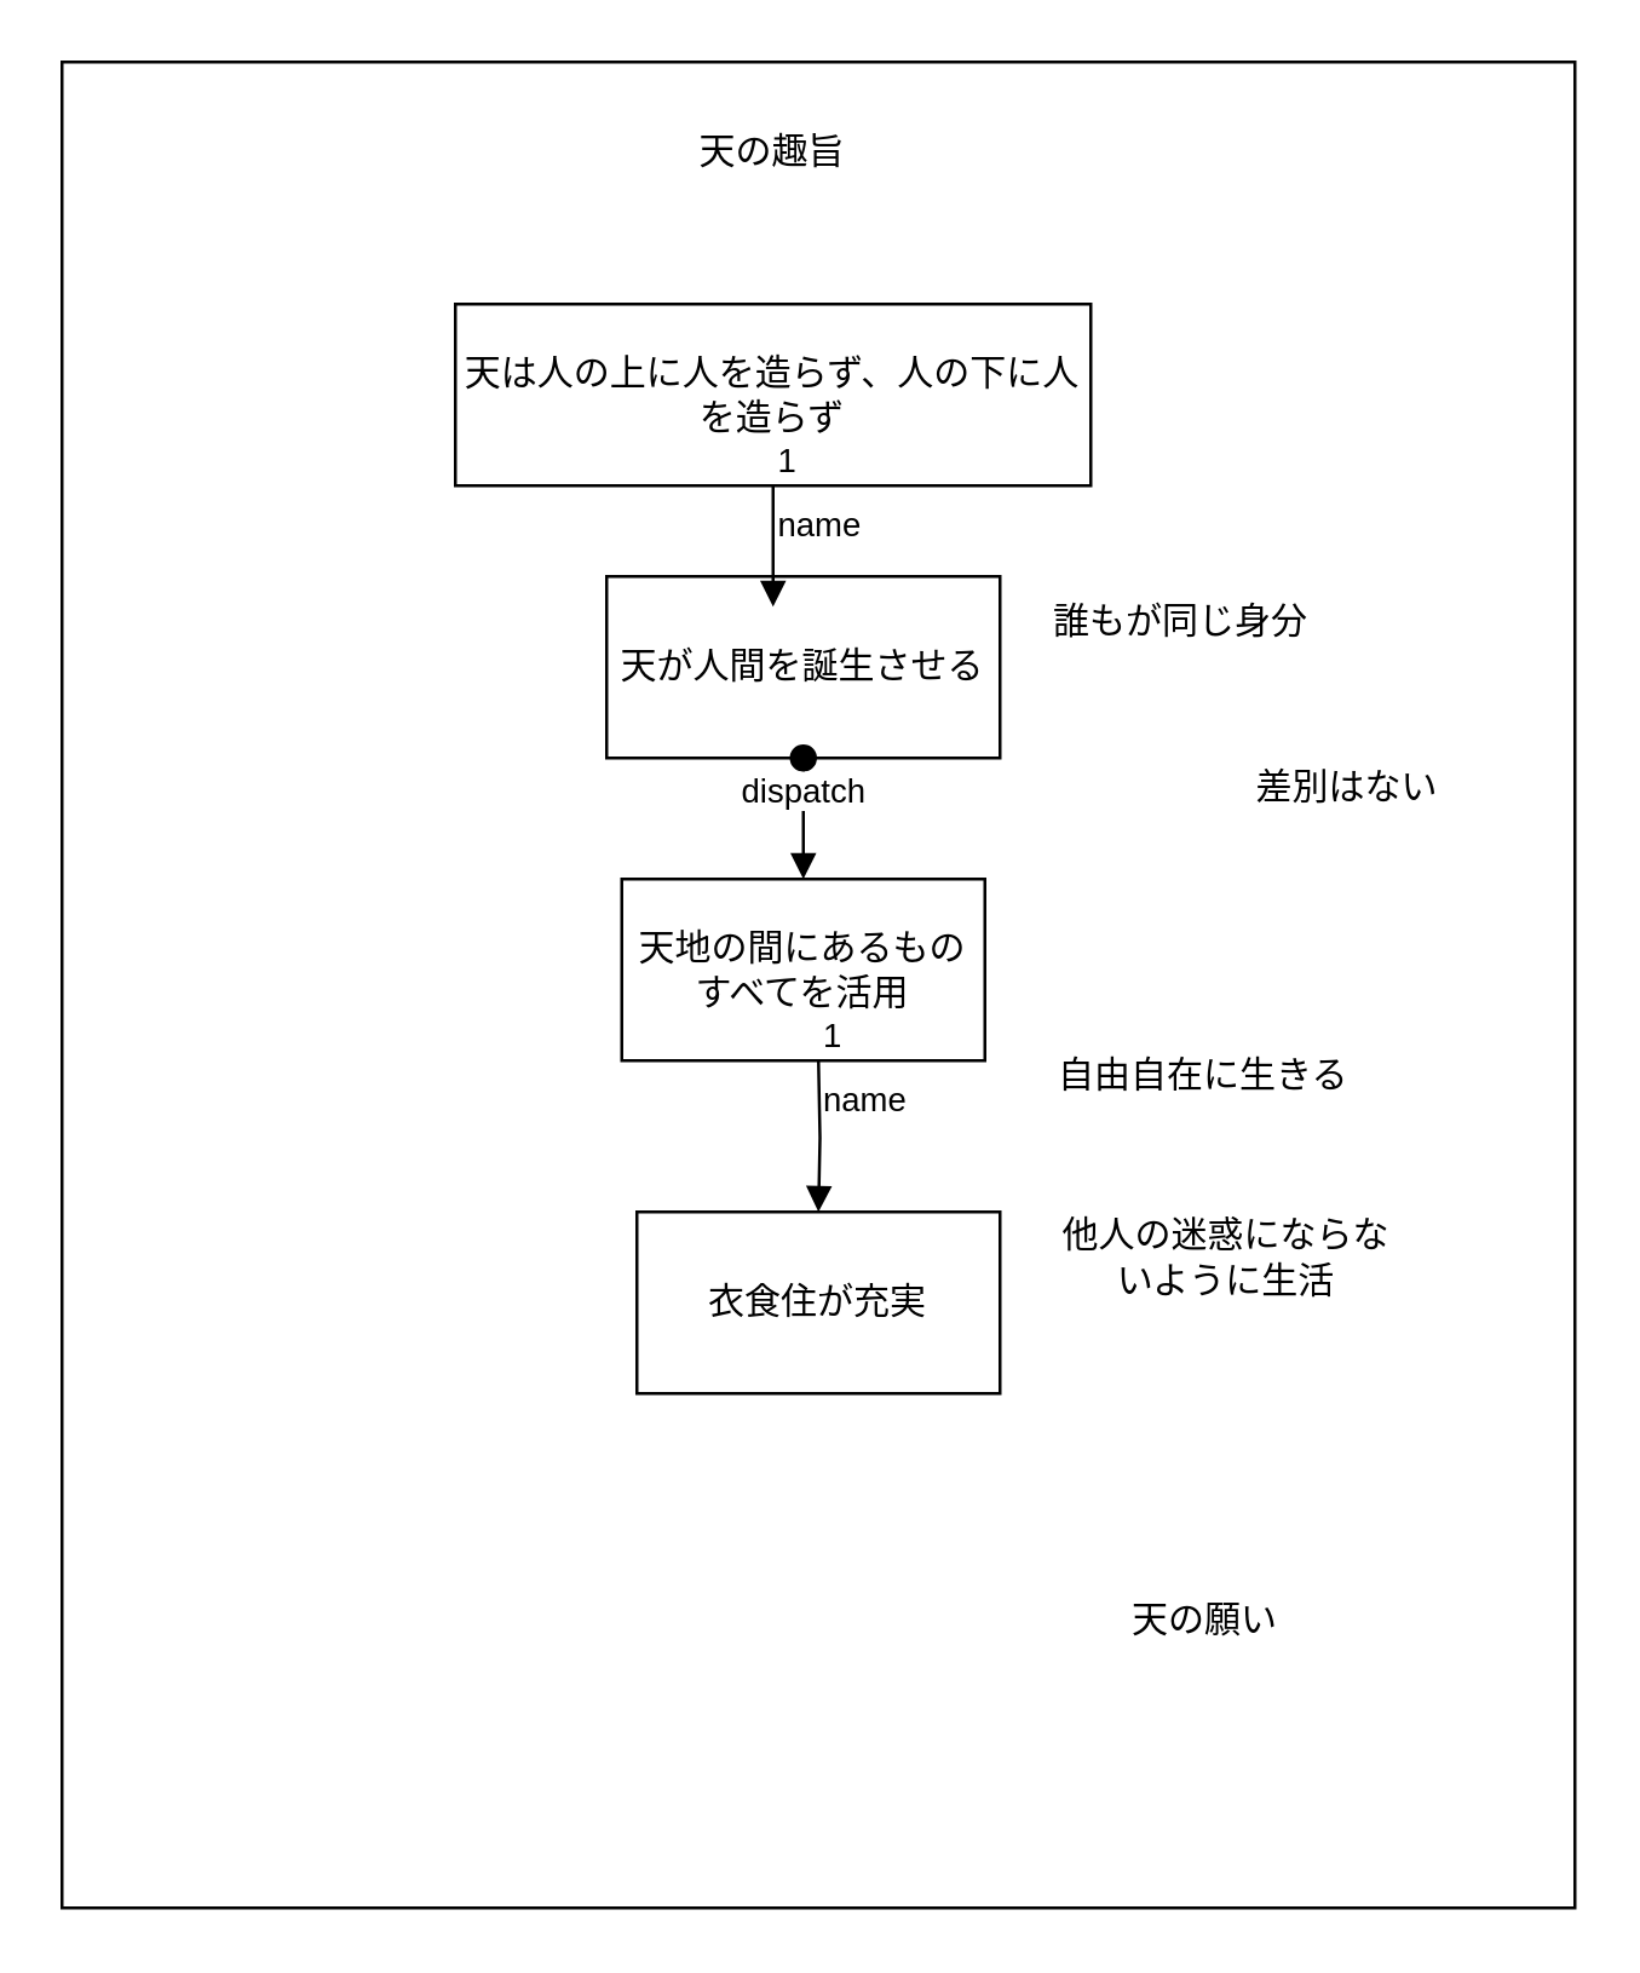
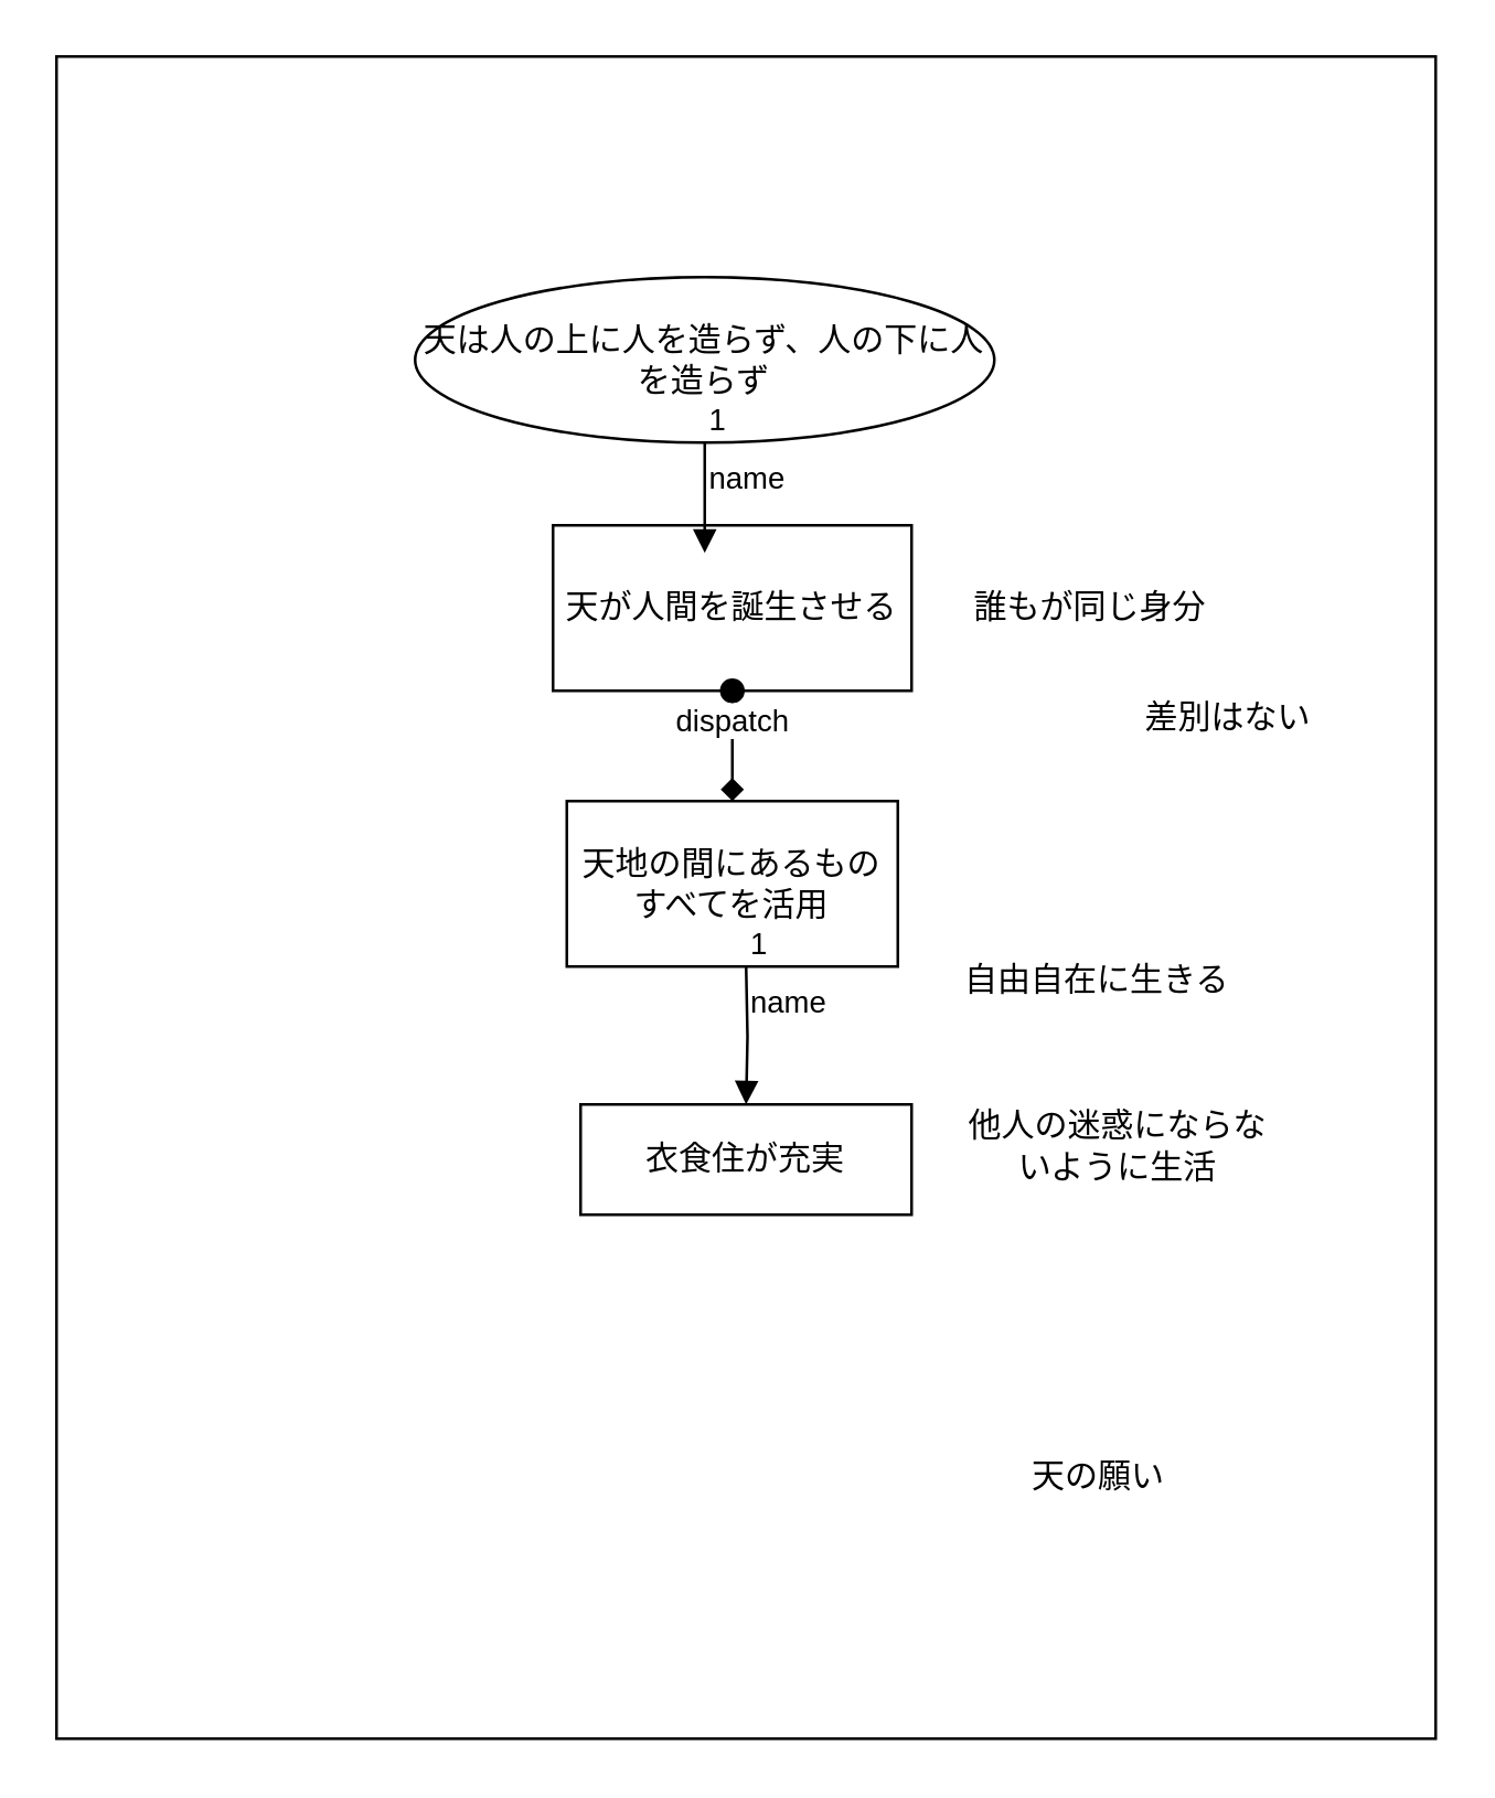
  <mxCell id="0" />
  <mxCell id="1" parent="0" />
  <mxCell id="2" value="" style="rounded=0;whiteSpace=wrap;html=1;" vertex="1" parent="1"><mxGeometry x="20" y="20" width="500" height="610" as="geometry" /></mxCell>
- <mxCell id="3" value="天は人の上に人を造らず、人の下に人を造らず" style="rounded=0;whiteSpace=wrap;html=1;" vertex="1" parent="1"><mxGeometry x="150" y="100" width="210" height="60" as="geometry" /></mxCell>
+ <mxCell id="3" value="天は人の上に人を造らず、人の下に人を造らず" style="ellipse;whiteSpace=wrap;html=1;" vertex="1" parent="1"><mxGeometry x="150" y="100" width="210" height="60" as="geometry" /></mxCell>
  <mxCell id="4" value="天が人間を誕生させる" style="rounded=0;whiteSpace=wrap;html=1;" vertex="1" parent="1"><mxGeometry x="200" y="190" width="130" height="60" as="geometry" /></mxCell>
- <mxCell id="5" value="衣食住が充実" style="rounded=0;whiteSpace=wrap;html=1;" vertex="1" parent="1"><mxGeometry x="210" y="400" width="120" height="60" as="geometry" /></mxCell>
- <mxCell id="6" value="誰もが同じ身分" style="text;html=1;align=center;verticalAlign=middle;whiteSpace=wrap;rounded=0;" vertex="1" parent="1"><mxGeometry x="345" y="190" width="90" height="30" as="geometry" /></mxCell>
+ <mxCell id="5" value="衣食住が充実" style="rounded=0;whiteSpace=wrap;html=1;" vertex="1" parent="1"><mxGeometry x="210" y="400" width="120" height="40" as="geometry" /></mxCell>
+ <mxCell id="6" value="誰もが同じ身分" style="text;html=1;align=center;verticalAlign=middle;whiteSpace=wrap;rounded=0;" vertex="1" parent="1"><mxGeometry x="350" y="205" width="90" height="30" as="geometry" /></mxCell>
  <mxCell id="7" value="差別はない" style="text;html=1;align=center;verticalAlign=middle;whiteSpace=wrap;rounded=0;" vertex="1" parent="1"><mxGeometry x="405" y="245" width="80" height="30" as="geometry" /></mxCell>
  <mxCell id="8" value="天地の間にあるものすべてを活用" style="rounded=0;whiteSpace=wrap;html=1;" vertex="1" parent="1"><mxGeometry x="205" y="290" width="120" height="60" as="geometry" /></mxCell>
  <mxCell id="9" value="自由自在に生きる" style="text;html=1;align=center;verticalAlign=middle;whiteSpace=wrap;rounded=0;" vertex="1" parent="1"><mxGeometry x="345" y="340" width="105" height="30" as="geometry" /></mxCell>
  <mxCell id="10" value="他人の迷惑にならないように生活" style="text;html=1;align=center;verticalAlign=middle;whiteSpace=wrap;rounded=0;" vertex="1" parent="1"><mxGeometry x="345" y="400" width="120" height="30" as="geometry" /></mxCell>
- <mxCell id="11" value="天の趣旨" style="text;html=1;align=center;verticalAlign=middle;whiteSpace=wrap;rounded=0;" vertex="1" parent="1"><mxGeometry x="210" y="20" width="90" height="60" as="geometry" /></mxCell>
  <mxCell id="12" value="天の願い" style="text;html=1;align=center;verticalAlign=middle;whiteSpace=wrap;rounded=0;" vertex="1" parent="1"><mxGeometry x="367.5" y="520" width="60" height="30" as="geometry" /></mxCell>
  <mxCell id="13" value="name" style="endArrow=block;endFill=1;html=1;edgeStyle=orthogonalEdgeStyle;align=left;verticalAlign=top;rounded=0;exitX=0.5;exitY=1;exitDx=0;exitDy=0;" edge="1" parent="1" source="3"><mxGeometry x="-1" relative="1" as="geometry"><mxPoint x="145" y="310" as="sourcePoint" /><mxPoint x="255" y="200" as="targetPoint" /></mxGeometry></mxCell>
  <mxCell id="14" value="1" style="edgeLabel;resizable=0;html=1;align=left;verticalAlign=bottom;" connectable="0" vertex="1" parent="13"><mxGeometry x="-1" relative="1" as="geometry" /></mxCell>
- <mxCell id="15" value="dispatch" style="html=1;verticalAlign=bottom;startArrow=oval;startFill=1;endArrow=block;startSize=8;curved=0;rounded=0;entryX=0.5;entryY=0;entryDx=0;entryDy=0;exitX=0.5;exitY=1;exitDx=0;exitDy=0;" edge="1" parent="1" source="4" target="8"><mxGeometry width="60" relative="1" as="geometry"><mxPoint x="195" y="250" as="sourcePoint" /><mxPoint x="255" y="250" as="targetPoint" /></mxGeometry></mxCell>
+ <mxCell id="15" value="dispatch" style="html=1;verticalAlign=bottom;startArrow=oval;startFill=1;endArrow=diamond;startSize=8;curved=0;rounded=0;entryX=0.5;entryY=0;entryDx=0;entryDy=0;exitX=0.5;exitY=1;exitDx=0;exitDy=0;" edge="1" parent="1" source="4" target="8"><mxGeometry width="60" relative="1" as="geometry"><mxPoint x="195" y="250" as="sourcePoint" /><mxPoint x="255" y="250" as="targetPoint" /></mxGeometry></mxCell>
  <mxCell id="16" value="name" style="endArrow=block;endFill=1;html=1;edgeStyle=orthogonalEdgeStyle;align=left;verticalAlign=top;rounded=0;entryX=0.5;entryY=0;entryDx=0;entryDy=0;" edge="1" parent="1" target="5"><mxGeometry x="-1" relative="1" as="geometry"><mxPoint x="270" y="350" as="sourcePoint" /><mxPoint x="305" y="350" as="targetPoint" /></mxGeometry></mxCell>
  <mxCell id="17" value="1" style="edgeLabel;resizable=0;html=1;align=left;verticalAlign=bottom;" connectable="0" vertex="1" parent="16"><mxGeometry x="-1" relative="1" as="geometry" /></mxCell>
